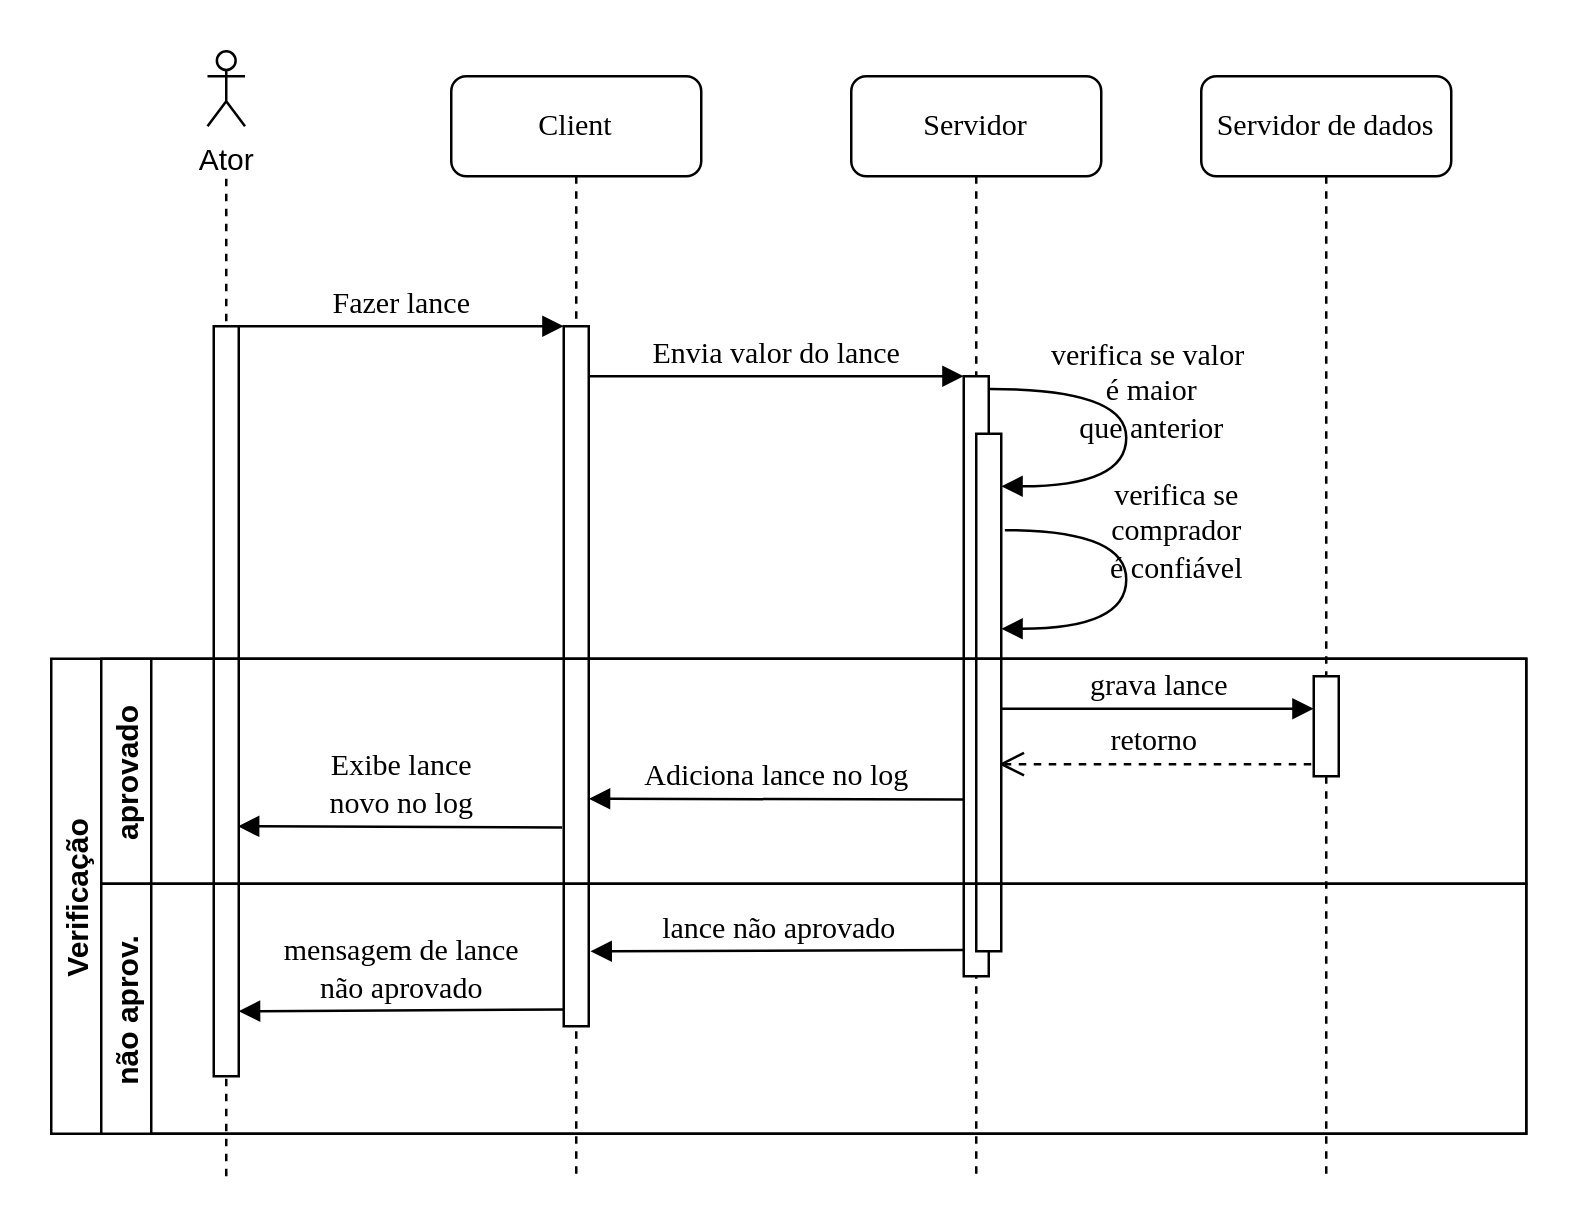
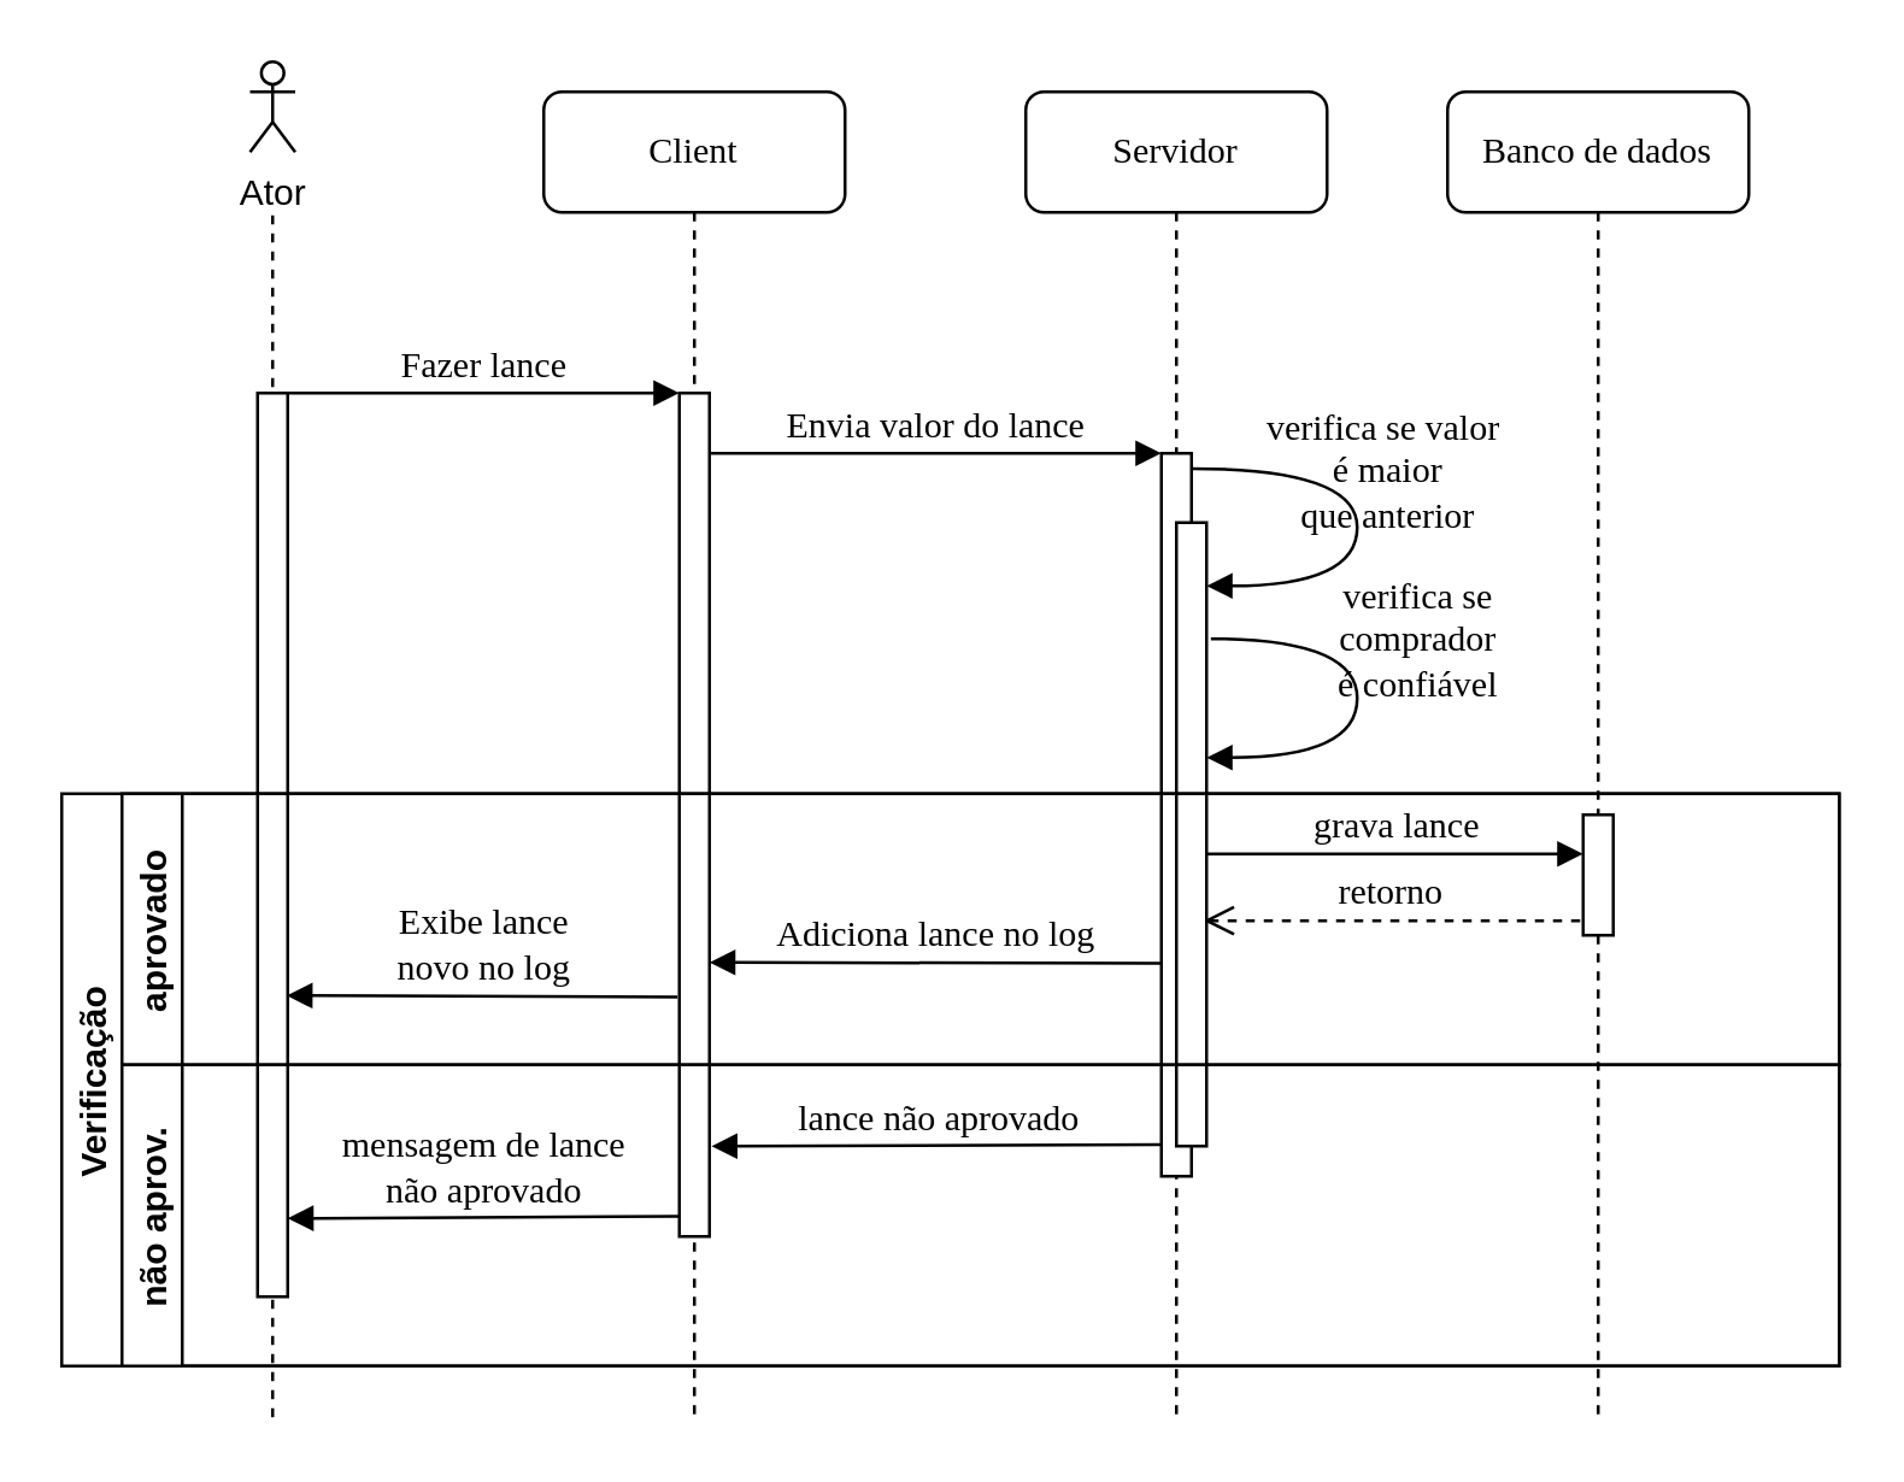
  <mxCell id="0" />
  <mxCell id="1" parent="0" />
- <mxCell id="2" value="Servidor de dados" style="shape=umlLifeline;perimeter=lifelinePerimeter;whiteSpace=wrap;html=1;container=1;collapsible=0;recursiveResize=0;outlineConnect=0;rounded=1;shadow=0;comic=0;labelBackgroundColor=none;strokeWidth=1;fontFamily=Verdana;fontSize=12;align=center;" vertex="1" parent="1"><mxGeometry x="480" y="30" width="100" height="440" as="geometry" /></mxCell>
+ <mxCell id="2" value="Banco de dados" style="shape=umlLifeline;perimeter=lifelinePerimeter;whiteSpace=wrap;html=1;container=1;collapsible=0;recursiveResize=0;outlineConnect=0;rounded=1;shadow=0;comic=0;labelBackgroundColor=none;strokeWidth=1;fontFamily=Verdana;fontSize=12;align=center;" vertex="1" parent="1"><mxGeometry x="480" y="30" width="100" height="440" as="geometry" /></mxCell>
  <mxCell id="3" value="retorno" style="html=1;verticalAlign=bottom;endArrow=open;dashed=1;endSize=8;labelBackgroundColor=none;fontFamily=Verdana;fontSize=12;edgeStyle=elbowEdgeStyle;elbow=vertical;" edge="1" parent="2"><mxGeometry relative="1" as="geometry"><mxPoint x="-81" y="275" as="targetPoint" /><Array as="points"><mxPoint x="-11" y="275.17" /><mxPoint x="19" y="275.17" /></Array><mxPoint x="44" y="275.17" as="sourcePoint" /></mxGeometry></mxCell>
  <mxCell id="4" value="Client" style="shape=umlLifeline;perimeter=lifelinePerimeter;whiteSpace=wrap;html=1;container=1;collapsible=0;recursiveResize=0;outlineConnect=0;rounded=1;shadow=0;comic=0;labelBackgroundColor=none;strokeWidth=1;fontFamily=Verdana;fontSize=12;align=center;" parent="1" vertex="1"><mxGeometry x="180" y="30" width="100" height="440" as="geometry" /></mxCell>
  <mxCell id="5" value="" style="html=1;points=[];perimeter=orthogonalPerimeter;rounded=0;shadow=0;comic=0;labelBackgroundColor=none;strokeWidth=1;fontFamily=Verdana;fontSize=12;align=center;" parent="4" vertex="1"><mxGeometry x="45" y="100" width="10" height="280" as="geometry" /></mxCell>
  <mxCell id="6" value="Servidor" style="shape=umlLifeline;perimeter=lifelinePerimeter;whiteSpace=wrap;html=1;container=1;collapsible=0;recursiveResize=0;outlineConnect=0;rounded=1;shadow=0;comic=0;labelBackgroundColor=none;strokeWidth=1;fontFamily=Verdana;fontSize=12;align=center;" parent="1" vertex="1"><mxGeometry x="340" y="30" width="100" height="440" as="geometry" /></mxCell>
  <mxCell id="7" value="" style="html=1;points=[];perimeter=orthogonalPerimeter;rounded=0;shadow=0;comic=0;labelBackgroundColor=none;strokeWidth=1;fontFamily=Verdana;fontSize=12;align=center;" parent="6" vertex="1"><mxGeometry x="45" y="120" width="10" height="240" as="geometry" /></mxCell>
  <mxCell id="8" value="" style="html=1;points=[];perimeter=orthogonalPerimeter;rounded=0;shadow=0;comic=0;labelBackgroundColor=none;strokeWidth=1;fontFamily=Verdana;fontSize=12;align=center;" parent="1" vertex="1"><mxGeometry x="525" y="270" width="10" height="40" as="geometry" /></mxCell>
  <mxCell id="9" value="Fazer lance" style="html=1;verticalAlign=bottom;endArrow=block;entryX=0;entryY=0;labelBackgroundColor=none;fontFamily=Verdana;fontSize=12;edgeStyle=elbowEdgeStyle;elbow=vertical;" parent="1" source="15" target="5" edge="1"><mxGeometry relative="1" as="geometry"><mxPoint x="160" y="140" as="sourcePoint" /></mxGeometry></mxCell>
  <mxCell id="10" value="Envia valor do lance" style="html=1;verticalAlign=bottom;endArrow=block;entryX=0;entryY=0;labelBackgroundColor=none;fontFamily=Verdana;fontSize=12;edgeStyle=elbowEdgeStyle;elbow=vertical;" parent="1" source="5" target="7" edge="1"><mxGeometry relative="1" as="geometry"><mxPoint x="310" y="150" as="sourcePoint" /></mxGeometry></mxCell>
  <mxCell id="11" value="" style="html=1;points=[];perimeter=orthogonalPerimeter;rounded=0;shadow=0;comic=0;labelBackgroundColor=none;strokeWidth=1;fontFamily=Verdana;fontSize=12;align=center;" parent="1" vertex="1"><mxGeometry x="390" y="173" width="10" height="207" as="geometry" /></mxCell>
  <mxCell id="12" value="verifica se valor&amp;nbsp;&lt;br&gt;é maior &lt;br&gt;que anterior" style="html=1;verticalAlign=bottom;endArrow=block;labelBackgroundColor=none;fontFamily=Verdana;fontSize=12;elbow=vertical;edgeStyle=orthogonalEdgeStyle;curved=1;exitX=1.038;exitY=0.345;exitPerimeter=0;" parent="1" edge="1"><mxGeometry x="0.116" y="10" relative="1" as="geometry"><mxPoint x="395.38" y="155.1" as="sourcePoint" /><mxPoint x="400" y="194" as="targetPoint" /><Array as="points"><mxPoint x="450" y="155" /><mxPoint x="450" y="194" /></Array><mxPoint as="offset" /></mxGeometry></mxCell>
  <mxCell id="13" value="verifica se&lt;br&gt;comprador&lt;br&gt;é confiável" style="html=1;verticalAlign=bottom;endArrow=block;labelBackgroundColor=none;fontFamily=Verdana;fontSize=12;elbow=vertical;edgeStyle=orthogonalEdgeStyle;curved=1;exitX=1.144;exitY=0.179;exitPerimeter=0;exitDx=0;exitDy=0;" parent="1" edge="1"><mxGeometry x="0.065" y="20" relative="1" as="geometry"><mxPoint x="401.44" y="211.583" as="sourcePoint" /><mxPoint x="400" y="251" as="targetPoint" /><Array as="points"><mxPoint x="450" y="212" /><mxPoint x="450" y="251" /></Array><mxPoint as="offset" /></mxGeometry></mxCell>
  <mxCell id="14" value="" style="endArrow=none;dashed=1;html=1;rounded=0;" edge="1" parent="1"><mxGeometry width="50" height="50" relative="1" as="geometry"><mxPoint x="90" y="470" as="sourcePoint" /><mxPoint x="90" y="70" as="targetPoint" /></mxGeometry></mxCell>
  <mxCell id="15" value="" style="html=1;points=[];perimeter=orthogonalPerimeter;rounded=0;shadow=0;comic=0;labelBackgroundColor=none;strokeWidth=1;fontFamily=Verdana;fontSize=12;align=center;" parent="1" vertex="1"><mxGeometry x="85" y="130" width="10" height="300" as="geometry" /></mxCell>
  <mxCell id="16" value="Ator" style="shape=umlActor;verticalLabelPosition=bottom;verticalAlign=top;html=1;outlineConnect=0;" vertex="1" parent="1"><mxGeometry x="82.5" y="20" width="15" height="30" as="geometry" /></mxCell>
  <mxCell id="17" value="grava lance" style="html=1;verticalAlign=bottom;endArrow=block;labelBackgroundColor=none;fontFamily=Verdana;fontSize=12;edgeStyle=elbowEdgeStyle;elbow=vertical;" edge="1" parent="1"><mxGeometry relative="1" as="geometry"><mxPoint x="400" y="283" as="sourcePoint" /><Array as="points"><mxPoint x="400" y="283" /></Array><mxPoint x="525" y="283" as="targetPoint" /></mxGeometry></mxCell>
  <mxCell id="18" value="Verificação" style="swimlane;childLayout=stackLayout;resizeParent=1;resizeParentMax=0;horizontal=0;startSize=20;horizontalStack=0;" vertex="1" parent="1"><mxGeometry x="20" y="263" width="590" height="190" as="geometry" /></mxCell>
  <mxCell id="19" value="aprovado" style="swimlane;startSize=20;horizontal=0;" vertex="1" parent="18"><mxGeometry x="20" width="570" height="90" as="geometry" /></mxCell>
  <mxCell id="20" value="não aprov." style="swimlane;startSize=20;horizontal=0;" vertex="1" parent="18"><mxGeometry x="20" y="90" width="570" height="100" as="geometry" /></mxCell>
  <mxCell id="21" value="mensagem de lance&lt;br&gt;não aprovado" style="html=1;verticalAlign=bottom;endArrow=block;labelBackgroundColor=none;fontFamily=Verdana;fontSize=12;edgeStyle=elbowEdgeStyle;elbow=vertical;entryX=0.97;entryY=0.46;entryDx=0;entryDy=0;entryPerimeter=0;" edge="1" parent="20"><mxGeometry relative="1" as="geometry"><mxPoint x="185.3" y="50.3" as="sourcePoint" /><Array as="points" /><mxPoint x="55.0" y="51.7" as="targetPoint" /></mxGeometry></mxCell>
  <mxCell id="22" value="lance não aprovado" style="html=1;verticalAlign=bottom;endArrow=block;labelBackgroundColor=none;fontFamily=Verdana;fontSize=12;edgeStyle=elbowEdgeStyle;elbow=vertical;exitX=0.02;exitY=0.773;exitDx=0;exitDy=0;exitPerimeter=0;entryX=1.067;entryY=0.893;entryDx=0;entryDy=0;entryPerimeter=0;" edge="1" parent="1" target="5"><mxGeometry relative="1" as="geometry"><mxPoint x="385.2" y="379.52" as="sourcePoint" /><Array as="points" /><mxPoint x="260" y="380" as="targetPoint" /></mxGeometry></mxCell>
  <mxCell id="23" value="Adiciona lance no log" style="html=1;verticalAlign=bottom;endArrow=block;labelBackgroundColor=none;fontFamily=Verdana;fontSize=12;edgeStyle=elbowEdgeStyle;elbow=vertical;exitX=-0.02;exitY=0.668;exitDx=0;exitDy=0;exitPerimeter=0;" edge="1" parent="1"><mxGeometry relative="1" as="geometry"><mxPoint x="384.8" y="319.32" as="sourcePoint" /><Array as="points"><mxPoint x="310" y="319" /></Array><mxPoint x="235" y="319" as="targetPoint" /></mxGeometry></mxCell>
  <mxCell id="24" value="Exibe lance &lt;br&gt;novo no log" style="html=1;verticalAlign=bottom;endArrow=block;labelBackgroundColor=none;fontFamily=Verdana;fontSize=12;edgeStyle=elbowEdgeStyle;elbow=vertical;exitX=-0.062;exitY=0.716;exitDx=0;exitDy=0;exitPerimeter=0;entryX=0.965;entryY=0.666;entryDx=0;entryDy=0;entryPerimeter=0;" edge="1" parent="1" source="5" target="15"><mxGeometry relative="1" as="geometry"><mxPoint x="225" y="331" as="sourcePoint" /><Array as="points" /><mxPoint x="100" y="330" as="targetPoint" /></mxGeometry></mxCell>
